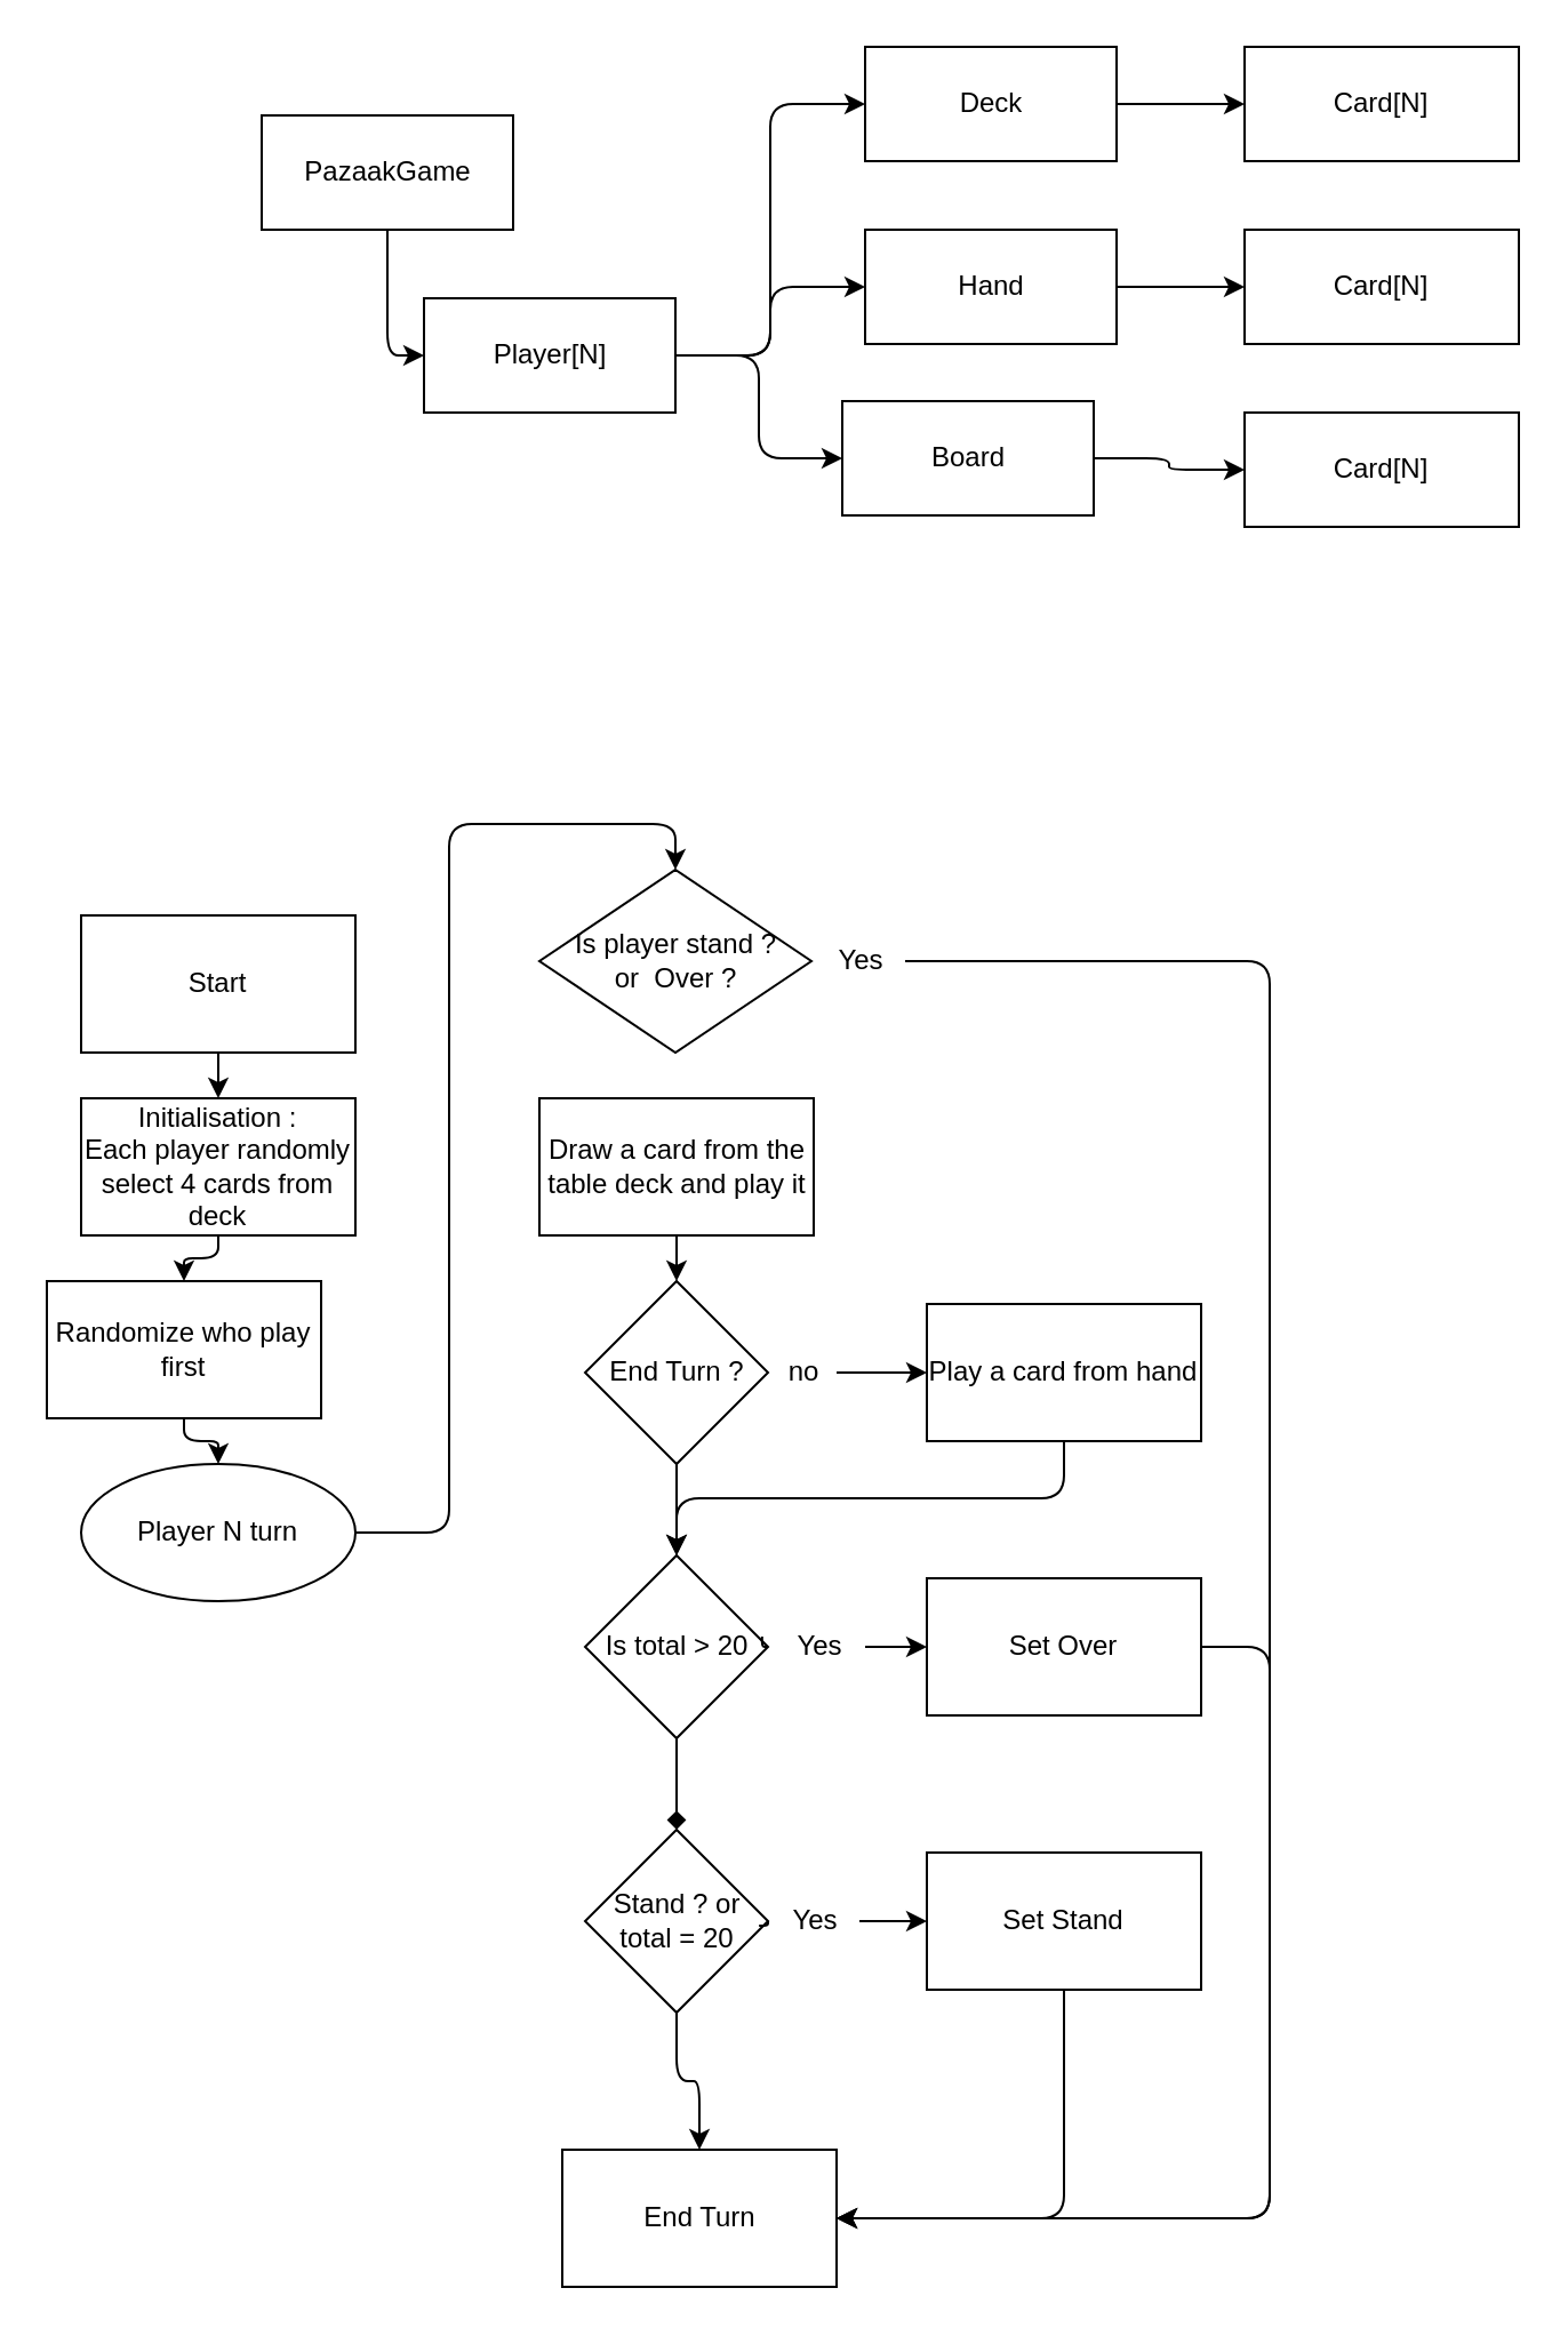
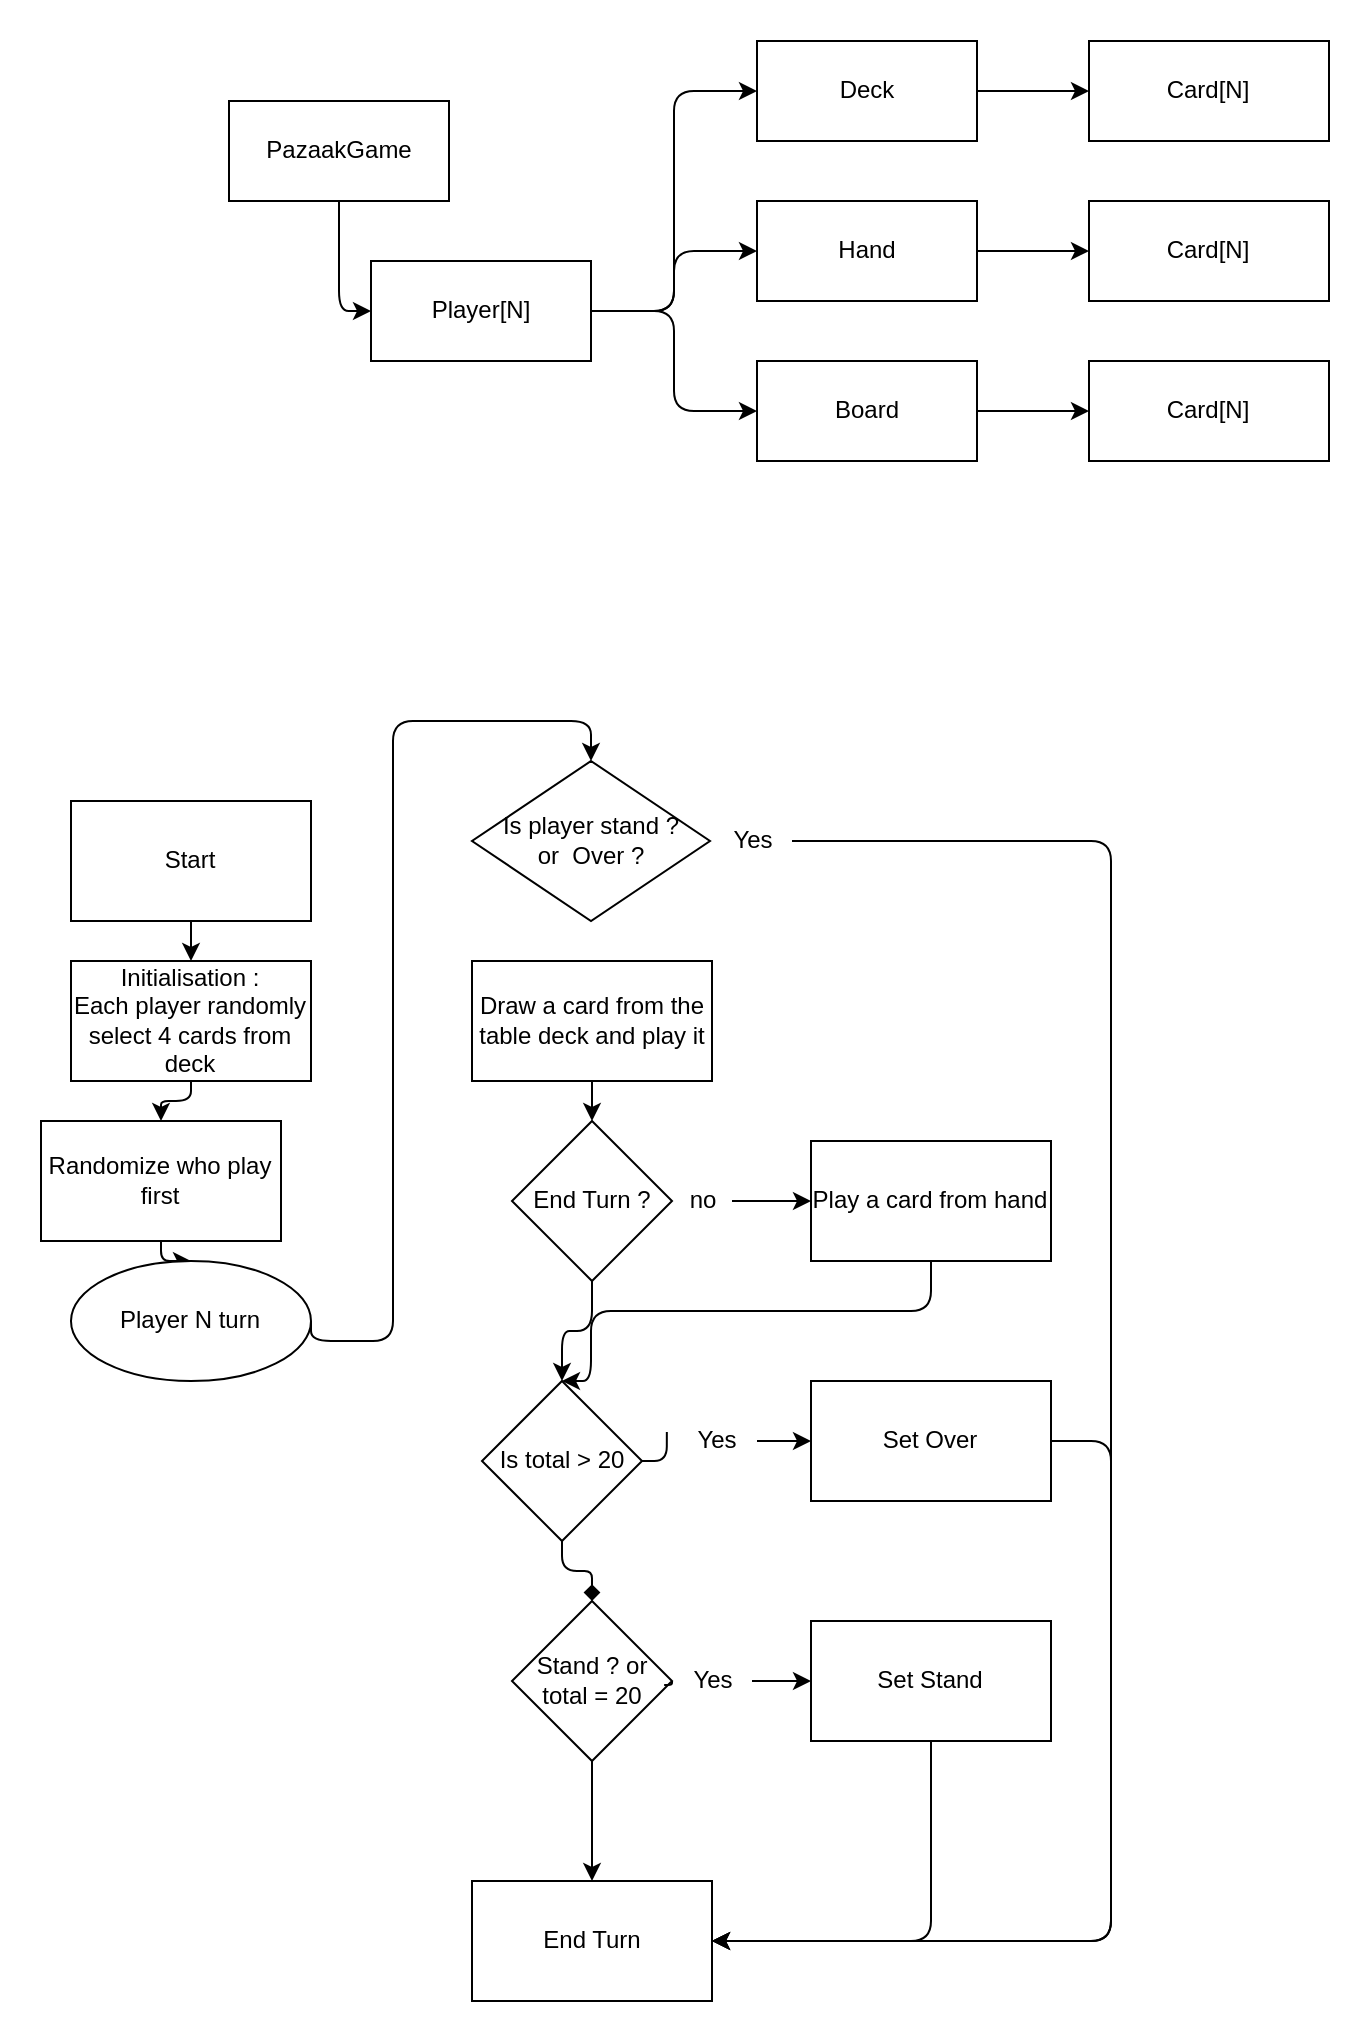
  <mxCell id="0" />
  <mxCell id="1" parent="0" />
  <mxCell id="2" style="edgeStyle=orthogonalEdgeStyle;html=1;exitX=0.5;exitY=1;exitDx=0;exitDy=0;entryX=0;entryY=0.5;entryDx=0;entryDy=0;" edge="1" parent="1" source="3" target="7"><mxGeometry relative="1" as="geometry" /></mxCell>
  <mxCell id="3" value="PazaakGame" style="html=1;" vertex="1" parent="1"><mxGeometry x="114" y="50" width="110" height="50" as="geometry" /></mxCell>
  <mxCell id="4" style="edgeStyle=orthogonalEdgeStyle;html=1;exitX=1;exitY=0.5;exitDx=0;exitDy=0;entryX=0;entryY=0.5;entryDx=0;entryDy=0;" edge="1" parent="1" source="7" target="9"><mxGeometry relative="1" as="geometry" /></mxCell>
  <mxCell id="5" style="edgeStyle=orthogonalEdgeStyle;html=1;exitX=1;exitY=0.5;exitDx=0;exitDy=0;entryX=0;entryY=0.5;entryDx=0;entryDy=0;" edge="1" parent="1" source="7" target="11"><mxGeometry relative="1" as="geometry" /></mxCell>
  <mxCell id="6" style="edgeStyle=orthogonalEdgeStyle;html=1;exitX=1;exitY=0.5;exitDx=0;exitDy=0;entryX=0;entryY=0.5;entryDx=0;entryDy=0;" edge="1" parent="1" source="7" target="15"><mxGeometry relative="1" as="geometry" /></mxCell>
  <mxCell id="7" value="Player[N]" style="html=1;" vertex="1" parent="1"><mxGeometry x="185" y="130" width="110" height="50" as="geometry" /></mxCell>
  <mxCell id="8" value="" style="edgeStyle=orthogonalEdgeStyle;html=1;" edge="1" parent="1" source="9" target="12"><mxGeometry relative="1" as="geometry" /></mxCell>
- <mxCell id="9" value="Board" style="html=1;" vertex="1" parent="1"><mxGeometry x="368" y="175" width="110" height="50" as="geometry" /></mxCell>
+ <mxCell id="9" value="Board" style="html=1;" vertex="1" parent="1"><mxGeometry x="378" y="180" width="110" height="50" as="geometry" /></mxCell>
  <mxCell id="10" style="edgeStyle=orthogonalEdgeStyle;html=1;exitX=1;exitY=0.5;exitDx=0;exitDy=0;entryX=0;entryY=0.5;entryDx=0;entryDy=0;" edge="1" parent="1" source="11" target="13"><mxGeometry relative="1" as="geometry" /></mxCell>
  <mxCell id="11" value="Hand" style="html=1;" vertex="1" parent="1"><mxGeometry x="378" y="100" width="110" height="50" as="geometry" /></mxCell>
  <mxCell id="12" value="Card[N]" style="whiteSpace=wrap;html=1;" vertex="1" parent="1"><mxGeometry x="544" y="180" width="120" height="50" as="geometry" /></mxCell>
  <mxCell id="13" value="Card[N]" style="whiteSpace=wrap;html=1;" vertex="1" parent="1"><mxGeometry x="544" y="100" width="120" height="50" as="geometry" /></mxCell>
  <mxCell id="14" style="edgeStyle=orthogonalEdgeStyle;html=1;exitX=1;exitY=0.5;exitDx=0;exitDy=0;entryX=0;entryY=0.5;entryDx=0;entryDy=0;" edge="1" parent="1" source="15" target="16"><mxGeometry relative="1" as="geometry" /></mxCell>
  <mxCell id="15" value="Deck" style="html=1;" vertex="1" parent="1"><mxGeometry x="378" y="20" width="110" height="50" as="geometry" /></mxCell>
  <mxCell id="16" value="Card[N]" style="whiteSpace=wrap;html=1;" vertex="1" parent="1"><mxGeometry x="544" y="20" width="120" height="50" as="geometry" /></mxCell>
  <mxCell id="17" value="" style="edgeStyle=orthogonalEdgeStyle;html=1;" edge="1" parent="1" source="18" target="20"><mxGeometry relative="1" as="geometry" /></mxCell>
  <mxCell id="18" value="Start" style="rounded=0;whiteSpace=wrap;html=1;" vertex="1" parent="1"><mxGeometry x="35" y="400" width="120" height="60" as="geometry" /></mxCell>
  <mxCell id="19" value="" style="edgeStyle=orthogonalEdgeStyle;html=1;" edge="1" parent="1" source="20" target="22"><mxGeometry relative="1" as="geometry" /></mxCell>
  <mxCell id="20" value="Initialisation :&lt;br&gt;Each player randomly select 4 cards from deck" style="whiteSpace=wrap;html=1;rounded=0;" vertex="1" parent="1"><mxGeometry x="35" y="480" width="120" height="60" as="geometry" /></mxCell>
  <mxCell id="21" value="" style="edgeStyle=orthogonalEdgeStyle;html=1;" edge="1" parent="1" source="22" target="26"><mxGeometry relative="1" as="geometry" /></mxCell>
  <mxCell id="22" value="Randomize who play first" style="whiteSpace=wrap;html=1;rounded=0;" vertex="1" parent="1"><mxGeometry x="20" y="560" width="120" height="60" as="geometry" /></mxCell>
  <mxCell id="23" value="" style="edgeStyle=orthogonalEdgeStyle;html=1;" edge="1" parent="1" source="24" target="29"><mxGeometry relative="1" as="geometry" /></mxCell>
  <mxCell id="24" value="Draw a card from the table deck and play it" style="whiteSpace=wrap;html=1;rounded=0;" vertex="1" parent="1"><mxGeometry x="235.5" y="480" width="120" height="60" as="geometry" /></mxCell>
  <mxCell id="25" style="edgeStyle=orthogonalEdgeStyle;html=1;exitX=1;exitY=0.5;exitDx=0;exitDy=0;entryX=0.5;entryY=0;entryDx=0;entryDy=0;" edge="1" parent="1" source="26" target="33"><mxGeometry relative="1" as="geometry"><Array as="points"><mxPoint x="196" y="670" /><mxPoint x="196" y="360" /><mxPoint x="295" y="360" /></Array></mxGeometry></mxCell>
- <mxCell id="26" value="Player N turn" style="ellipse;whiteSpace=wrap;html=1;rounded=0;" vertex="1" parent="1"><mxGeometry x="35" y="640" width="120" height="60" as="geometry" /></mxCell>
+ <mxCell id="26" value="Player N turn" style="ellipse;whiteSpace=wrap;html=1;rounded=0;" vertex="1" parent="1"><mxGeometry x="35" y="630" width="120" height="60" as="geometry" /></mxCell>
  <mxCell id="27" value="" style="edgeStyle=orthogonalEdgeStyle;html=1;entryX=0.5;entryY=0;entryDx=0;entryDy=0;" edge="1" parent="1" source="29" target="36"><mxGeometry relative="1" as="geometry"><mxPoint x="295.5" y="680" as="targetPoint" /></mxGeometry></mxCell>
  <mxCell id="28" style="edgeStyle=orthogonalEdgeStyle;html=1;exitX=1;exitY=0.5;exitDx=0;exitDy=0;entryX=0;entryY=0.5;entryDx=0;entryDy=0;startArrow=none;" edge="1" parent="1" source="49" target="31"><mxGeometry relative="1" as="geometry" /></mxCell>
  <mxCell id="29" value="End Turn ?" style="rhombus;whiteSpace=wrap;html=1;rounded=0;" vertex="1" parent="1"><mxGeometry x="255.5" y="560" width="80" height="80" as="geometry" /></mxCell>
  <mxCell id="30" style="edgeStyle=orthogonalEdgeStyle;html=1;exitX=0.5;exitY=1;exitDx=0;exitDy=0;entryX=0.5;entryY=0;entryDx=0;entryDy=0;" edge="1" parent="1" source="31" target="36"><mxGeometry relative="1" as="geometry"><mxPoint x="295.5" y="680" as="targetPoint" /><Array as="points"><mxPoint x="465" y="655" /><mxPoint x="295" y="655" /></Array></mxGeometry></mxCell>
  <mxCell id="31" value="Play a card from hand" style="whiteSpace=wrap;html=1;rounded=0;" vertex="1" parent="1"><mxGeometry x="405" y="570" width="120" height="60" as="geometry" /></mxCell>
  <mxCell id="32" style="edgeStyle=orthogonalEdgeStyle;html=1;exitX=1;exitY=0.5;exitDx=0;exitDy=0;entryX=1;entryY=0.5;entryDx=0;entryDy=0;startArrow=none;" edge="1" parent="1" source="45" target="44"><mxGeometry relative="1" as="geometry"><mxPoint x="615" y="870" as="targetPoint" /><Array as="points"><mxPoint x="555" y="420" /><mxPoint x="555" y="970" /></Array></mxGeometry></mxCell>
  <mxCell id="33" value="Is player stand ? &lt;br&gt;or&amp;nbsp; Over ?" style="rhombus;whiteSpace=wrap;html=1;rounded=0;" vertex="1" parent="1"><mxGeometry x="235.5" y="380" width="119" height="80" as="geometry" /></mxCell>
  <mxCell id="34" value="" style="edgeStyle=orthogonalEdgeStyle;html=1;startArrow=none;" edge="1" parent="1" source="47" target="38"><mxGeometry relative="1" as="geometry" /></mxCell>
  <mxCell id="35" value="" style="edgeStyle=orthogonalEdgeStyle;html=1;endArrow=diamond;" edge="1" parent="1" source="36" target="41"><mxGeometry relative="1" as="geometry" /></mxCell>
- <mxCell id="36" value="Is total &amp;gt; 20" style="rhombus;whiteSpace=wrap;html=1;rounded=0;" vertex="1" parent="1"><mxGeometry x="255.5" y="680" width="80" height="80" as="geometry" /></mxCell>
+ <mxCell id="36" value="Is total &amp;gt; 20" style="rhombus;whiteSpace=wrap;html=1;rounded=0;" vertex="1" parent="1"><mxGeometry x="240.5" y="690" width="80" height="80" as="geometry" /></mxCell>
  <mxCell id="37" style="edgeStyle=orthogonalEdgeStyle;html=1;exitX=1;exitY=0.5;exitDx=0;exitDy=0;entryX=1;entryY=0.5;entryDx=0;entryDy=0;" edge="1" parent="1" source="38" target="44"><mxGeometry relative="1" as="geometry"><mxPoint x="565" y="980" as="targetPoint" /><Array as="points"><mxPoint x="555" y="720" /><mxPoint x="555" y="970" /></Array></mxGeometry></mxCell>
  <mxCell id="38" value="Set Over" style="whiteSpace=wrap;html=1;rounded=0;" vertex="1" parent="1"><mxGeometry x="405" y="690" width="120" height="60" as="geometry" /></mxCell>
  <mxCell id="39" value="" style="edgeStyle=orthogonalEdgeStyle;html=1;startArrow=none;" edge="1" parent="1" source="51" target="43"><mxGeometry relative="1" as="geometry" /></mxCell>
  <mxCell id="40" style="edgeStyle=orthogonalEdgeStyle;html=1;exitX=0.5;exitY=1;exitDx=0;exitDy=0;entryX=0.5;entryY=0;entryDx=0;entryDy=0;" edge="1" parent="1" source="41" target="44"><mxGeometry relative="1" as="geometry" /></mxCell>
  <mxCell id="41" value="Stand ? or total = 20" style="rhombus;whiteSpace=wrap;html=1;rounded=0;" vertex="1" parent="1"><mxGeometry x="255.5" y="800" width="80" height="80" as="geometry" /></mxCell>
  <mxCell id="42" style="edgeStyle=orthogonalEdgeStyle;html=1;exitX=0.5;exitY=1;exitDx=0;exitDy=0;entryX=1;entryY=0.5;entryDx=0;entryDy=0;" edge="1" parent="1" source="43" target="44"><mxGeometry relative="1" as="geometry" /></mxCell>
  <mxCell id="43" value="Set Stand" style="whiteSpace=wrap;html=1;rounded=0;" vertex="1" parent="1"><mxGeometry x="405" y="810" width="120" height="60" as="geometry" /></mxCell>
- <mxCell id="44" value="End Turn" style="whiteSpace=wrap;html=1;rounded=0;" vertex="1" parent="1"><mxGeometry x="245.5" y="940" width="120" height="60" as="geometry" /></mxCell>
+ <mxCell id="44" value="End Turn" style="whiteSpace=wrap;html=1;rounded=0;" vertex="1" parent="1"><mxGeometry x="235.5" y="940" width="120" height="60" as="geometry" /></mxCell>
  <mxCell id="45" value="Yes" style="text;html=1;resizable=0;autosize=1;align=center;verticalAlign=middle;points=[];fillColor=none;strokeColor=none;rounded=0;" vertex="1" parent="1"><mxGeometry x="355.5" y="410" width="40" height="20" as="geometry" /></mxCell>
  <mxCell id="46" value="" style="edgeStyle=orthogonalEdgeStyle;html=1;exitX=1;exitY=0.5;exitDx=0;exitDy=0;endArrow=none;entryX=-0.013;entryY=0.482;entryDx=0;entryDy=0;entryPerimeter=0;" edge="1" parent="1" source="33" target="45"><mxGeometry relative="1" as="geometry"><mxPoint x="355.5" y="970" as="targetPoint" /><mxPoint x="354.5" y="420" as="sourcePoint" /><Array as="points" /></mxGeometry></mxCell>
  <mxCell id="47" value="Yes" style="text;html=1;resizable=0;autosize=1;align=center;verticalAlign=middle;points=[];fillColor=none;strokeColor=none;rounded=0;" vertex="1" parent="1"><mxGeometry x="338" y="710" width="40" height="20" as="geometry" /></mxCell>
  <mxCell id="48" value="" style="edgeStyle=orthogonalEdgeStyle;html=1;endArrow=none;exitX=1;exitY=0.5;exitDx=0;exitDy=0;entryX=-0.127;entryY=0.276;entryDx=0;entryDy=0;entryPerimeter=0;" edge="1" parent="1" source="36" target="47"><mxGeometry relative="1" as="geometry"><mxPoint x="335.5" y="720" as="sourcePoint" /><mxPoint x="389" y="720" as="targetPoint" /></mxGeometry></mxCell>
  <mxCell id="49" value="no" style="text;html=1;resizable=0;autosize=1;align=center;verticalAlign=middle;points=[];fillColor=none;strokeColor=none;rounded=0;" vertex="1" parent="1"><mxGeometry x="335.5" y="590" width="30" height="20" as="geometry" /></mxCell>
  <mxCell id="50" value="" style="edgeStyle=orthogonalEdgeStyle;html=1;exitX=1;exitY=0.5;exitDx=0;exitDy=0;entryX=0;entryY=0.5;entryDx=0;entryDy=0;endArrow=none;" edge="1" parent="1" source="29" target="49"><mxGeometry relative="1" as="geometry"><mxPoint x="335.5" y="600" as="sourcePoint" /><mxPoint x="405" y="600" as="targetPoint" /></mxGeometry></mxCell>
  <mxCell id="51" value="Yes" style="text;html=1;resizable=0;autosize=1;align=center;verticalAlign=middle;points=[];fillColor=none;strokeColor=none;rounded=0;" vertex="1" parent="1"><mxGeometry x="335.5" y="830" width="40" height="20" as="geometry" /></mxCell>
  <mxCell id="52" value="" style="edgeStyle=orthogonalEdgeStyle;html=1;endArrow=none;exitX=-0.098;exitY=0.6;exitDx=0;exitDy=0;exitPerimeter=0;entryX=1;entryY=0.5;entryDx=0;entryDy=0;" edge="1" parent="1" source="51" target="41"><mxGeometry relative="1" as="geometry"><mxPoint x="335.5" y="840" as="sourcePoint" /><mxPoint x="345" y="842" as="targetPoint" /></mxGeometry></mxCell>
